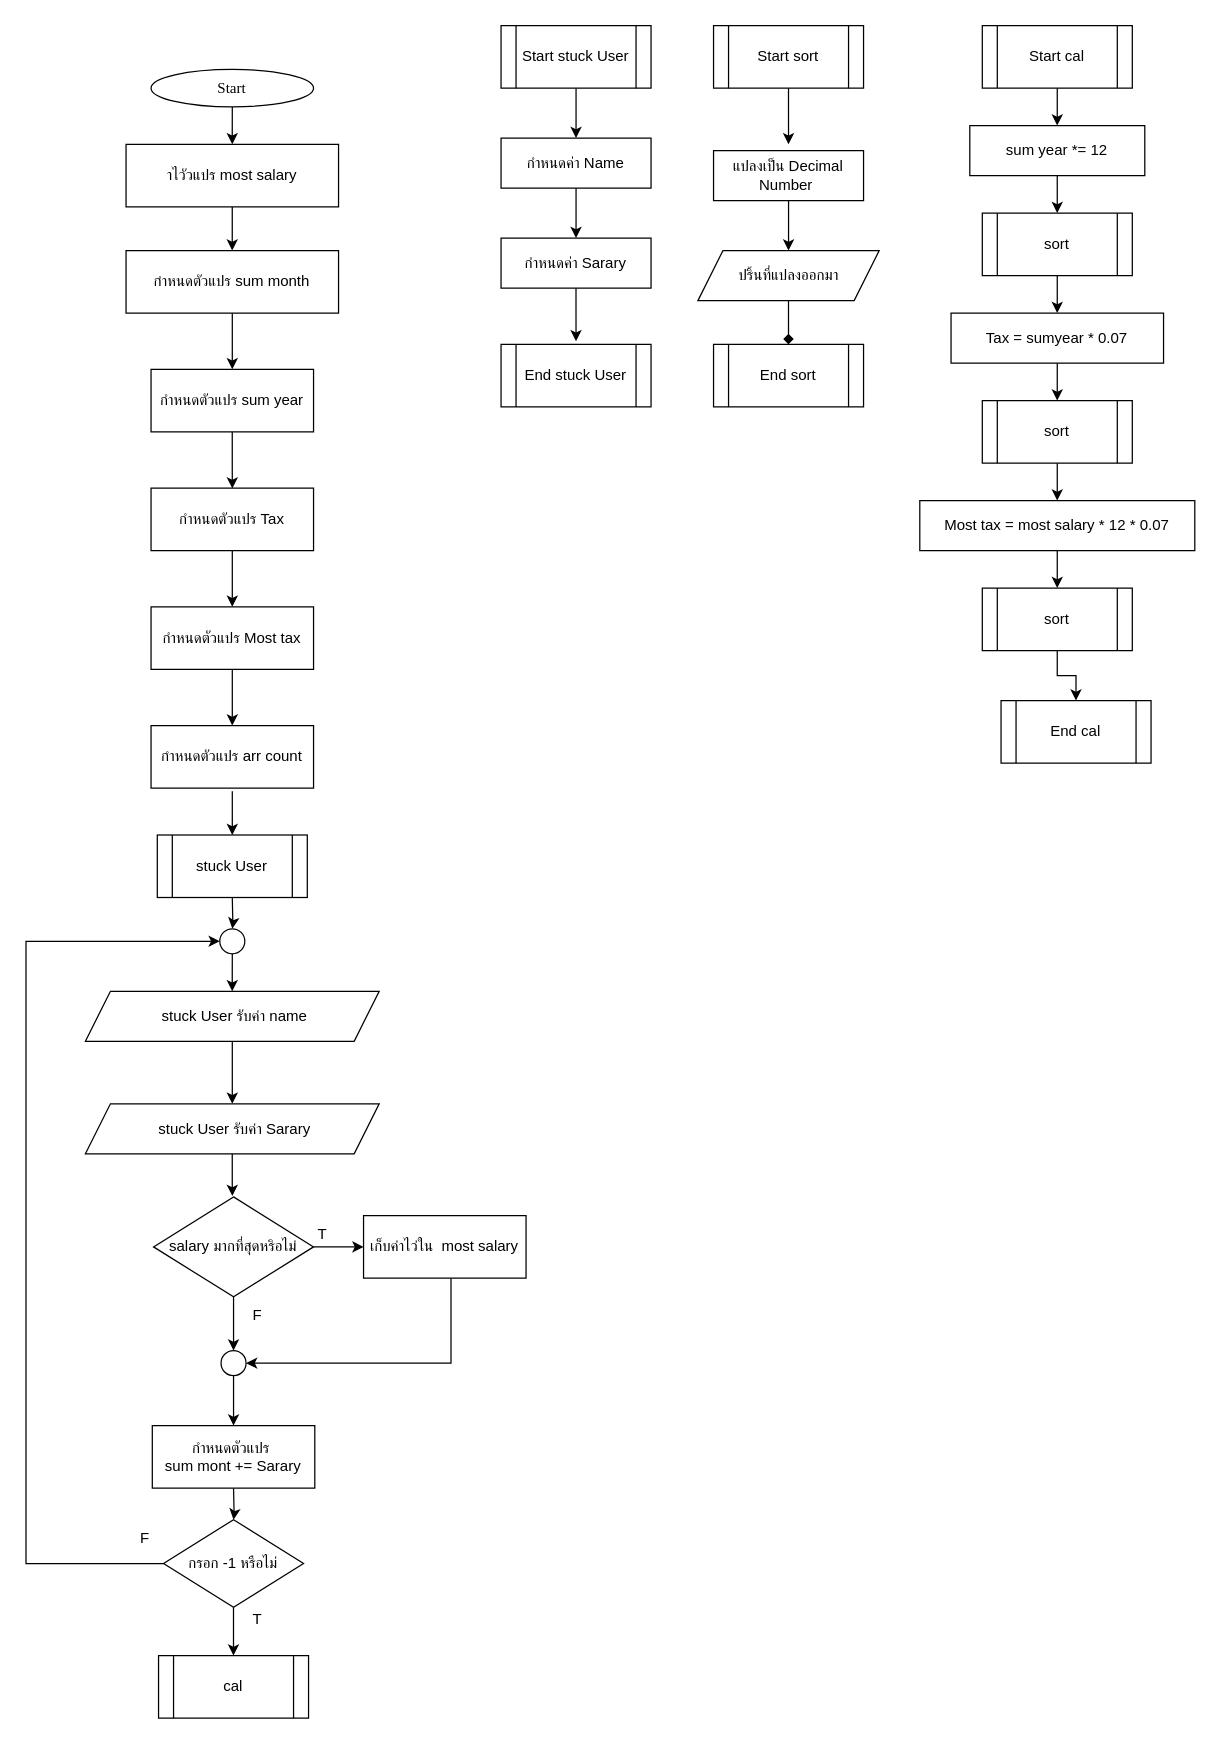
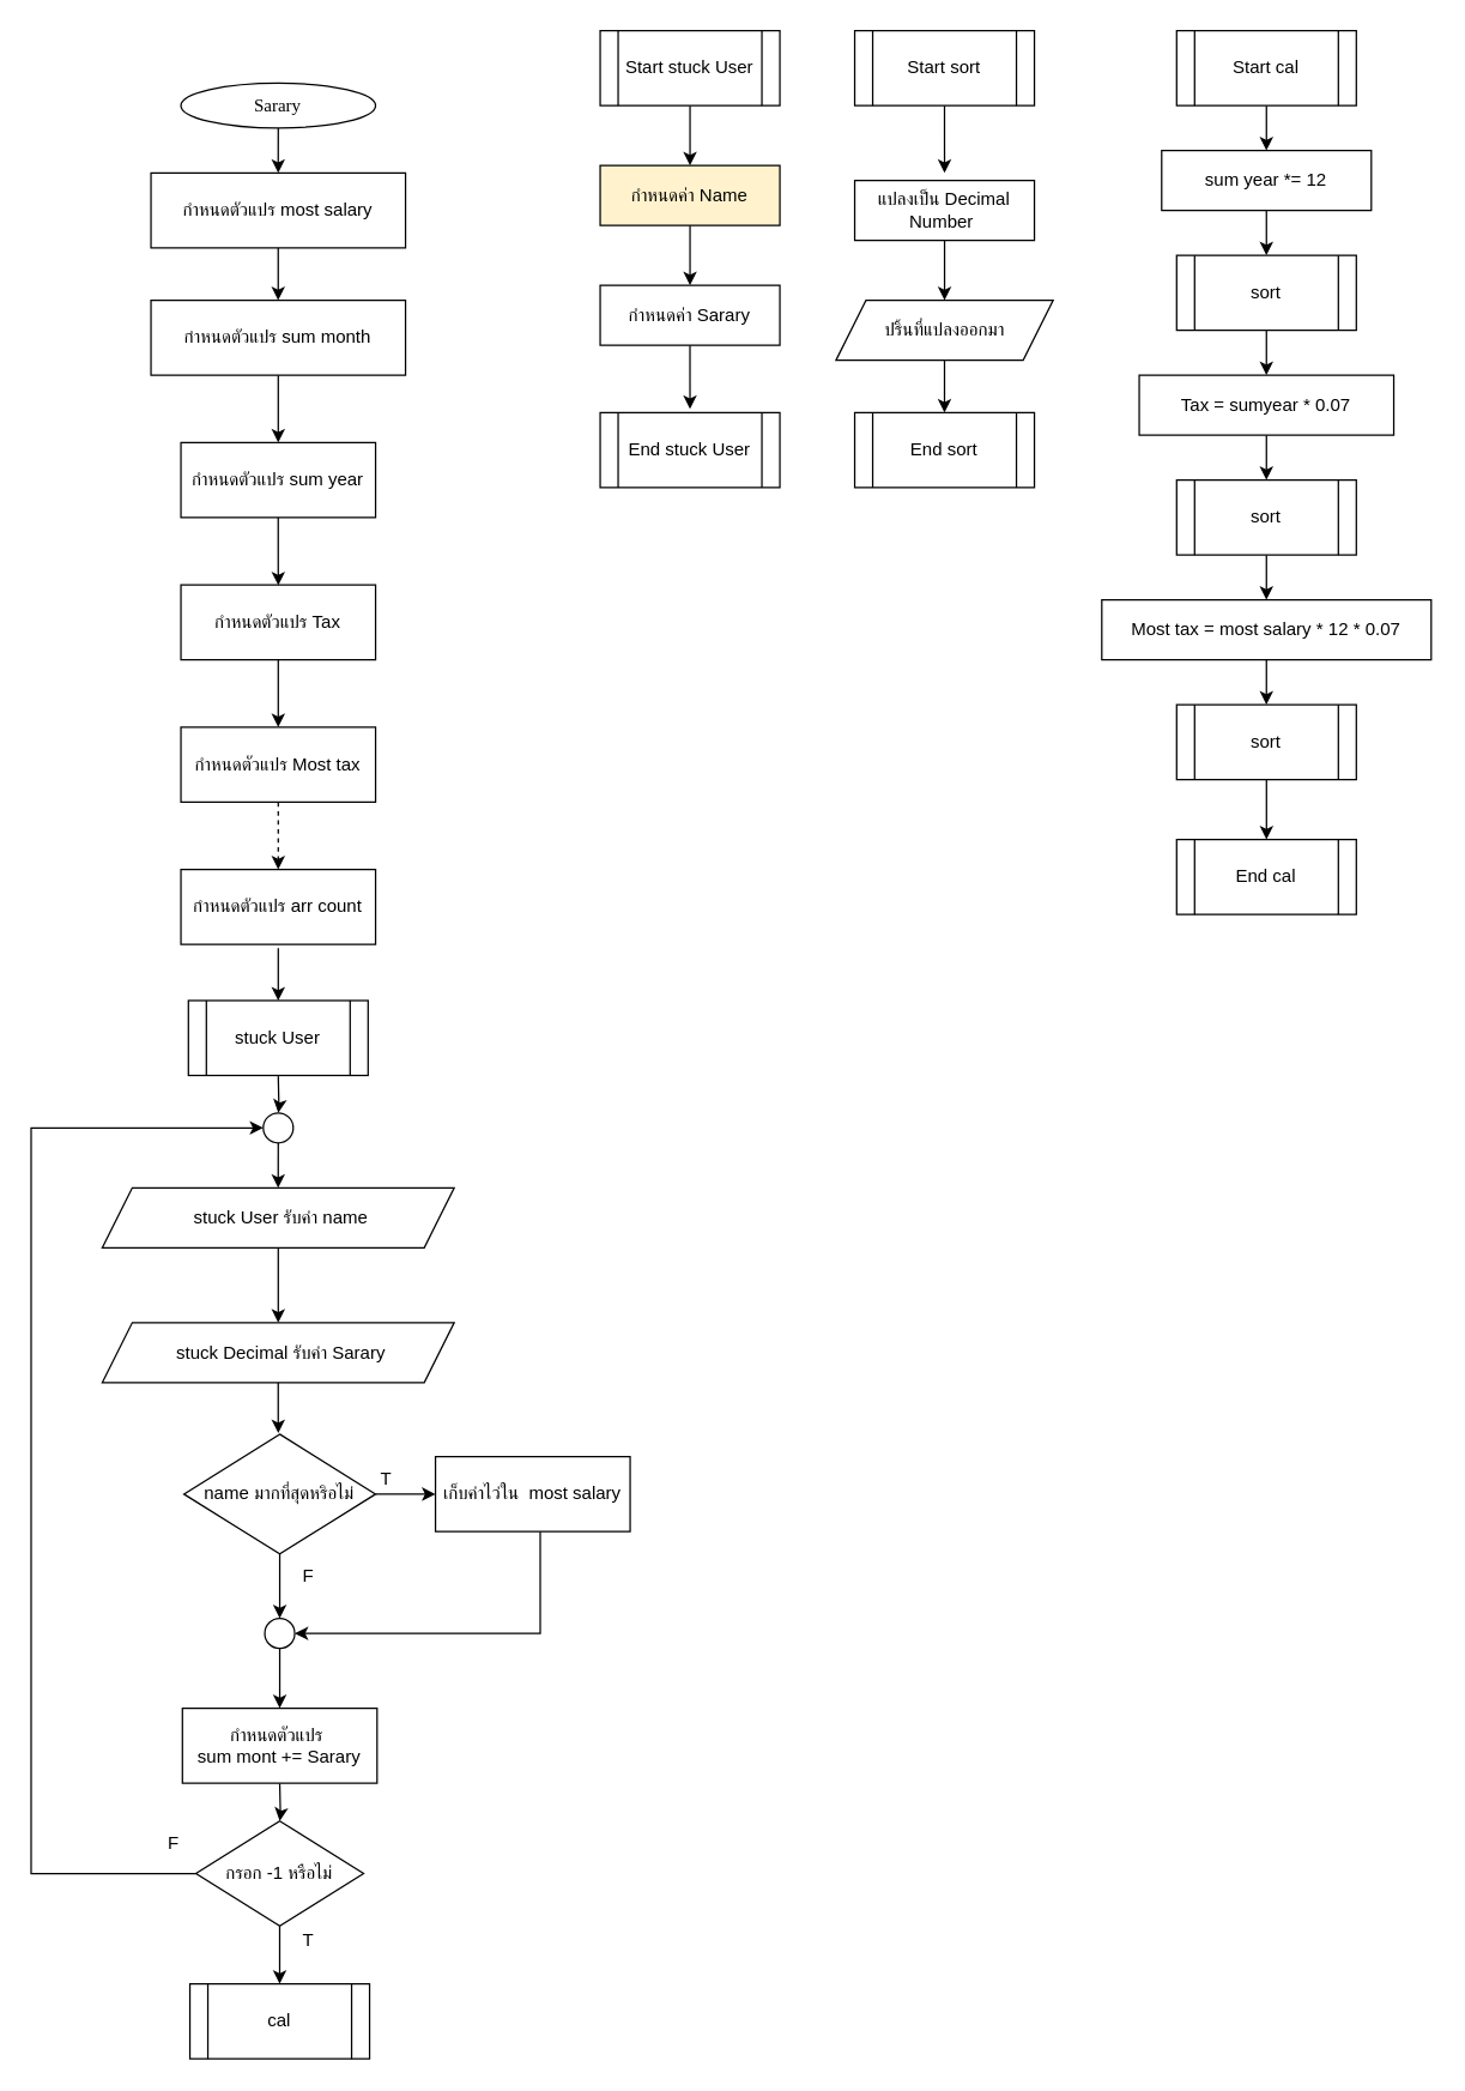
  <mxCell id="0" />
  <mxCell id="1" parent="0" />
  <mxCell id="2" value="" style="edgeStyle=orthogonalEdgeStyle;rounded=0;orthogonalLoop=1;jettySize=auto;html=1;" edge="1" parent="1" source="3" target="5"><mxGeometry relative="1" as="geometry" /></mxCell>
  <mxCell id="3" value="Start stuck User" style="shape=process;whiteSpace=wrap;html=1;backgroundOutline=1;" vertex="1" parent="1"><mxGeometry x="400.14" y="20" width="120" height="50" as="geometry" /></mxCell>
  <mxCell id="4" value="" style="edgeStyle=orthogonalEdgeStyle;rounded=0;orthogonalLoop=1;jettySize=auto;html=1;" edge="1" parent="1" source="5" target="7"><mxGeometry relative="1" as="geometry" /></mxCell>
- <mxCell id="5" value="กำหนดค่า Name" style="rounded=0;whiteSpace=wrap;html=1;" vertex="1" parent="1"><mxGeometry x="400.14" y="110" width="120" height="40" as="geometry" /></mxCell>
+ <mxCell id="5" value="กำหนดค่า Name" style="rounded=0;whiteSpace=wrap;html=1;fillColor=#fff2cc;" vertex="1" parent="1"><mxGeometry x="400.14" y="110" width="120" height="40" as="geometry" /></mxCell>
  <mxCell id="6" value="" style="edgeStyle=orthogonalEdgeStyle;rounded=0;orthogonalLoop=1;jettySize=auto;html=1;" edge="1" parent="1" source="7"><mxGeometry relative="1" as="geometry"><mxPoint x="460.14" y="272.5" as="targetPoint" /></mxGeometry></mxCell>
  <mxCell id="7" value="กำหนดค่า Sarary" style="rounded=0;whiteSpace=wrap;html=1;" vertex="1" parent="1"><mxGeometry x="400.14" y="190" width="120" height="40" as="geometry" /></mxCell>
  <mxCell id="8" value="End stuck User" style="shape=process;whiteSpace=wrap;html=1;backgroundOutline=1;" vertex="1" parent="1"><mxGeometry x="400.14" y="275" width="120" height="50" as="geometry" /></mxCell>
  <mxCell id="9" value="" style="edgeStyle=orthogonalEdgeStyle;rounded=0;orthogonalLoop=1;jettySize=auto;html=1;" edge="1" parent="1" source="10"><mxGeometry relative="1" as="geometry"><mxPoint x="185.14" y="115" as="targetPoint" /></mxGeometry></mxCell>
- <mxCell id="10" value="&lt;font data-font-src=&quot;https://fonts.googleapis.com/css?family=Sarabun&quot; face=&quot;Sarabun&quot;&gt;Start&lt;/font&gt;" style="ellipse;whiteSpace=wrap;html=1;" vertex="1" parent="1"><mxGeometry x="120.14" y="55" width="130" height="30" as="geometry" /></mxCell>
+ <mxCell id="10" value="&lt;font data-font-src=&quot;https://fonts.googleapis.com/css?family=Sarabun&quot; face=&quot;Sarabun&quot;&gt;Sarary&lt;/font&gt;" style="ellipse;whiteSpace=wrap;html=1;" vertex="1" parent="1"><mxGeometry x="120.14" y="55" width="130" height="30" as="geometry" /></mxCell>
  <mxCell id="11" value="stuck User" style="shape=process;whiteSpace=wrap;html=1;backgroundOutline=1;" vertex="1" parent="1"><mxGeometry x="125.14" y="667.5" width="120" height="50" as="geometry" /></mxCell>
  <mxCell id="12" value="" style="edgeStyle=orthogonalEdgeStyle;rounded=0;orthogonalLoop=1;jettySize=auto;html=1;" edge="1" parent="1" source="13"><mxGeometry relative="1" as="geometry"><mxPoint x="630.147" y="115.001" as="targetPoint" /></mxGeometry></mxCell>
  <mxCell id="13" value="Start sort" style="shape=process;whiteSpace=wrap;html=1;backgroundOutline=1;" vertex="1" parent="1"><mxGeometry x="570.14" y="20" width="120" height="50" as="geometry" /></mxCell>
  <mxCell id="14" value="" style="edgeStyle=orthogonalEdgeStyle;rounded=0;orthogonalLoop=1;jettySize=auto;html=1;" edge="1" parent="1"><mxGeometry relative="1" as="geometry"><mxPoint x="185.14" y="632.5" as="sourcePoint" /><mxPoint x="185.14" y="667.5" as="targetPoint" /></mxGeometry></mxCell>
- <mxCell id="15" value="" style="edgeStyle=orthogonalEdgeStyle;rounded=0;orthogonalLoop=1;jettySize=auto;html=1;" edge="1" parent="1" source="16" target="17"><mxGeometry relative="1" as="geometry" /></mxCell>
+ <mxCell id="15" value="" style="edgeStyle=orthogonalEdgeStyle;rounded=0;orthogonalLoop=1;jettySize=auto;html=1;dashed=1;" edge="1" parent="1" source="16" target="17"><mxGeometry relative="1" as="geometry" /></mxCell>
  <mxCell id="16" value="กำหนดตัวแปร Most tax" style="rounded=0;whiteSpace=wrap;html=1;" vertex="1" parent="1"><mxGeometry x="120.14" y="485" width="130" height="50" as="geometry" /></mxCell>
  <mxCell id="17" value="กำหนดตัวแปร arr count" style="rounded=0;whiteSpace=wrap;html=1;" vertex="1" parent="1"><mxGeometry x="120.14" y="580" width="130" height="50" as="geometry" /></mxCell>
  <mxCell id="18" value="" style="edgeStyle=orthogonalEdgeStyle;rounded=0;orthogonalLoop=1;jettySize=auto;html=1;" edge="1" parent="1" source="19" target="16"><mxGeometry relative="1" as="geometry" /></mxCell>
  <mxCell id="19" value="กำหนดตัวแปร Tax" style="rounded=0;whiteSpace=wrap;html=1;" vertex="1" parent="1"><mxGeometry x="120.14" y="390" width="130" height="50" as="geometry" /></mxCell>
  <mxCell id="20" value="กำหนดตัวแปร sum year" style="rounded=0;whiteSpace=wrap;html=1;" vertex="1" parent="1"><mxGeometry x="120.14" y="295" width="130" height="50" as="geometry" /></mxCell>
  <mxCell id="21" value="" style="edgeStyle=orthogonalEdgeStyle;rounded=0;orthogonalLoop=1;jettySize=auto;html=1;" edge="1" parent="1" source="22" target="20"><mxGeometry relative="1" as="geometry" /></mxCell>
  <mxCell id="22" value="กำหนดตัวแปร sum month" style="rounded=0;whiteSpace=wrap;html=1;" vertex="1" parent="1"><mxGeometry x="100.14" y="200" width="170" height="50" as="geometry" /></mxCell>
  <mxCell id="23" value="" style="edgeStyle=orthogonalEdgeStyle;rounded=0;orthogonalLoop=1;jettySize=auto;html=1;" edge="1" parent="1" source="20"><mxGeometry relative="1" as="geometry"><mxPoint x="185.14" y="390.25" as="targetPoint" /></mxGeometry></mxCell>
  <mxCell id="24" value="กำหนดตัวแปร&amp;nbsp;&lt;div&gt;sum mont += Sarary&lt;/div&gt;" style="rounded=0;whiteSpace=wrap;html=1;" vertex="1" parent="1"><mxGeometry x="121.14" y="1140" width="130" height="50" as="geometry" /></mxCell>
  <mxCell id="25" value="" style="edgeStyle=orthogonalEdgeStyle;rounded=0;orthogonalLoop=1;jettySize=auto;html=1;" edge="1" parent="1" source="26" target="47"><mxGeometry relative="1" as="geometry" /></mxCell>
  <mxCell id="26" value="แปลงเป็น&amp;nbsp;Decimal Number&amp;nbsp;" style="rounded=0;whiteSpace=wrap;html=1;" vertex="1" parent="1"><mxGeometry x="570.14" y="120" width="120" height="40" as="geometry" /></mxCell>
  <mxCell id="27" value="End sort" style="shape=process;whiteSpace=wrap;html=1;backgroundOutline=1;" vertex="1" parent="1"><mxGeometry x="570.14" y="275" width="120" height="50" as="geometry" /></mxCell>
  <mxCell id="28" value="" style="edgeStyle=orthogonalEdgeStyle;rounded=0;orthogonalLoop=1;jettySize=auto;html=1;" edge="1" parent="1" source="29" target="43"><mxGeometry relative="1" as="geometry" /></mxCell>
  <mxCell id="29" value="Start cal" style="shape=process;whiteSpace=wrap;html=1;backgroundOutline=1;" vertex="1" parent="1"><mxGeometry x="785.14" y="20" width="120" height="50" as="geometry" /></mxCell>
  <mxCell id="30" value="" style="edgeStyle=orthogonalEdgeStyle;rounded=0;orthogonalLoop=1;jettySize=auto;html=1;" edge="1" parent="1" target="36"><mxGeometry relative="1" as="geometry"><mxPoint x="185.14" y="718" as="sourcePoint" /></mxGeometry></mxCell>
  <mxCell id="31" value="" style="edgeStyle=orthogonalEdgeStyle;rounded=0;orthogonalLoop=1;jettySize=auto;html=1;" edge="1" parent="1" source="32" target="34"><mxGeometry relative="1" as="geometry" /></mxCell>
  <mxCell id="32" value="&amp;nbsp;stuck User รับค่า name" style="shape=parallelogram;perimeter=parallelogramPerimeter;whiteSpace=wrap;html=1;fixedSize=1;" vertex="1" parent="1"><mxGeometry x="67.64" y="792.5" width="235" height="40" as="geometry" /></mxCell>
  <mxCell id="33" value="" style="edgeStyle=orthogonalEdgeStyle;rounded=0;orthogonalLoop=1;jettySize=auto;html=1;" edge="1" parent="1" source="34"><mxGeometry relative="1" as="geometry"><mxPoint x="185.14" y="956.25" as="targetPoint" /></mxGeometry></mxCell>
- <mxCell id="34" value="&amp;nbsp;stuck User รับค่า Sarary" style="shape=parallelogram;perimeter=parallelogramPerimeter;whiteSpace=wrap;html=1;fixedSize=1;" vertex="1" parent="1"><mxGeometry x="67.64" y="882.5" width="235" height="40" as="geometry" /></mxCell>
+ <mxCell id="34" value="&amp;nbsp;stuck Decimal รับค่า Sarary" style="shape=parallelogram;perimeter=parallelogramPerimeter;whiteSpace=wrap;html=1;fixedSize=1;" vertex="1" parent="1"><mxGeometry x="67.64" y="882.5" width="235" height="40" as="geometry" /></mxCell>
  <mxCell id="35" value="" style="edgeStyle=orthogonalEdgeStyle;rounded=0;orthogonalLoop=1;jettySize=auto;html=1;" edge="1" parent="1" source="36" target="32"><mxGeometry relative="1" as="geometry" /></mxCell>
  <mxCell id="36" value="" style="ellipse;whiteSpace=wrap;html=1;aspect=fixed;" vertex="1" parent="1"><mxGeometry x="175.14" y="742.5" width="20" height="20" as="geometry" /></mxCell>
  <mxCell id="37" value="" style="edgeStyle=orthogonalEdgeStyle;rounded=0;orthogonalLoop=1;jettySize=auto;html=1;" edge="1" parent="1" source="39" target="41"><mxGeometry relative="1" as="geometry" /></mxCell>
  <mxCell id="38" style="edgeStyle=orthogonalEdgeStyle;rounded=0;orthogonalLoop=1;jettySize=auto;html=1;entryX=0;entryY=0.5;entryDx=0;entryDy=0;" edge="1" parent="1" source="39" target="36"><mxGeometry relative="1" as="geometry"><Array as="points"><mxPoint x="20.14" y="1250" /><mxPoint x="20.14" y="753" /></Array></mxGeometry></mxCell>
  <mxCell id="39" value="กรอก -1 หรือไม่" style="rhombus;whiteSpace=wrap;html=1;" vertex="1" parent="1"><mxGeometry x="130.14" y="1215.25" width="112" height="70" as="geometry" /></mxCell>
  <mxCell id="40" value="" style="edgeStyle=orthogonalEdgeStyle;rounded=0;orthogonalLoop=1;jettySize=auto;html=1;" edge="1" parent="1" target="39"><mxGeometry relative="1" as="geometry"><mxPoint x="186.14" y="1190.25" as="sourcePoint" /></mxGeometry></mxCell>
  <mxCell id="41" value="cal" style="shape=process;whiteSpace=wrap;html=1;backgroundOutline=1;" vertex="1" parent="1"><mxGeometry x="126.14" y="1324" width="120" height="50" as="geometry" /></mxCell>
  <mxCell id="42" value="" style="edgeStyle=orthogonalEdgeStyle;rounded=0;orthogonalLoop=1;jettySize=auto;html=1;" edge="1" parent="1" source="43" target="45"><mxGeometry relative="1" as="geometry" /></mxCell>
  <mxCell id="43" value="sum year *= 12" style="rounded=0;whiteSpace=wrap;html=1;" vertex="1" parent="1"><mxGeometry x="775.14" y="100" width="140" height="40" as="geometry" /></mxCell>
  <mxCell id="44" value="" style="edgeStyle=orthogonalEdgeStyle;rounded=0;orthogonalLoop=1;jettySize=auto;html=1;" edge="1" parent="1" source="45" target="49"><mxGeometry relative="1" as="geometry" /></mxCell>
  <mxCell id="45" value="sort" style="shape=process;whiteSpace=wrap;html=1;backgroundOutline=1;" vertex="1" parent="1"><mxGeometry x="785.14" y="170" width="120" height="50" as="geometry" /></mxCell>
- <mxCell id="46" value="" style="edgeStyle=orthogonalEdgeStyle;rounded=0;orthogonalLoop=1;jettySize=auto;html=1;endArrow=diamond;" edge="1" parent="1" source="47" target="27"><mxGeometry relative="1" as="geometry" /></mxCell>
+ <mxCell id="46" value="" style="edgeStyle=orthogonalEdgeStyle;rounded=0;orthogonalLoop=1;jettySize=auto;html=1;" edge="1" parent="1" source="47" target="27"><mxGeometry relative="1" as="geometry" /></mxCell>
  <mxCell id="47" value="ปริ้นที่แปลงออกมา" style="shape=parallelogram;perimeter=parallelogramPerimeter;whiteSpace=wrap;html=1;fixedSize=1;" vertex="1" parent="1"><mxGeometry x="557.64" y="200" width="145" height="40" as="geometry" /></mxCell>
  <mxCell id="48" value="" style="edgeStyle=orthogonalEdgeStyle;rounded=0;orthogonalLoop=1;jettySize=auto;html=1;" edge="1" parent="1" source="49" target="51"><mxGeometry relative="1" as="geometry" /></mxCell>
  <mxCell id="49" value="Tax = sumyear * 0.07" style="rounded=0;whiteSpace=wrap;html=1;" vertex="1" parent="1"><mxGeometry x="760.14" y="250" width="170" height="40" as="geometry" /></mxCell>
  <mxCell id="50" value="" style="edgeStyle=orthogonalEdgeStyle;rounded=0;orthogonalLoop=1;jettySize=auto;html=1;" edge="1" parent="1" source="51" target="66"><mxGeometry relative="1" as="geometry" /></mxCell>
  <mxCell id="51" value="sort" style="shape=process;whiteSpace=wrap;html=1;backgroundOutline=1;" vertex="1" parent="1"><mxGeometry x="785.14" y="320" width="120" height="50" as="geometry" /></mxCell>
  <mxCell id="52" value="" style="edgeStyle=orthogonalEdgeStyle;rounded=0;orthogonalLoop=1;jettySize=auto;html=1;" edge="1" parent="1" source="53" target="22"><mxGeometry relative="1" as="geometry" /></mxCell>
- <mxCell id="53" value="าไวัวแปร most salary" style="rounded=0;whiteSpace=wrap;html=1;" vertex="1" parent="1"><mxGeometry x="100.14" y="115" width="170" height="50" as="geometry" /></mxCell>
+ <mxCell id="53" value="กำหนดตัวแปร most salary" style="rounded=0;whiteSpace=wrap;html=1;" vertex="1" parent="1"><mxGeometry x="100.14" y="115" width="170" height="50" as="geometry" /></mxCell>
  <mxCell id="54" style="edgeStyle=orthogonalEdgeStyle;rounded=0;orthogonalLoop=1;jettySize=auto;html=1;entryX=1;entryY=0.5;entryDx=0;entryDy=0;" edge="1" parent="1" source="55" target="60"><mxGeometry relative="1" as="geometry"><Array as="points"><mxPoint x="360.14" y="1090" /></Array></mxGeometry></mxCell>
  <mxCell id="55" value="เก็บค่าไว่ใน&amp;nbsp; most salary" style="rounded=0;whiteSpace=wrap;html=1;" vertex="1" parent="1"><mxGeometry x="290.14" y="972" width="130" height="50" as="geometry" /></mxCell>
  <mxCell id="56" value="" style="edgeStyle=orthogonalEdgeStyle;rounded=0;orthogonalLoop=1;jettySize=auto;html=1;" edge="1" parent="1" source="58" target="55"><mxGeometry relative="1" as="geometry" /></mxCell>
  <mxCell id="57" value="" style="edgeStyle=orthogonalEdgeStyle;rounded=0;orthogonalLoop=1;jettySize=auto;html=1;" edge="1" parent="1" source="58" target="60"><mxGeometry relative="1" as="geometry" /></mxCell>
- <mxCell id="58" value="salary มากที่สุดหริอไม่" style="rhombus;whiteSpace=wrap;html=1;" vertex="1" parent="1"><mxGeometry x="122.14" y="957" width="128" height="80" as="geometry" /></mxCell>
+ <mxCell id="58" value="name มากที่สุดหริอไม่" style="rhombus;whiteSpace=wrap;html=1;" vertex="1" parent="1"><mxGeometry x="122.14" y="957" width="128" height="80" as="geometry" /></mxCell>
  <mxCell id="59" style="edgeStyle=orthogonalEdgeStyle;rounded=0;orthogonalLoop=1;jettySize=auto;html=1;entryX=0.5;entryY=0;entryDx=0;entryDy=0;" edge="1" parent="1" source="60" target="24"><mxGeometry relative="1" as="geometry" /></mxCell>
  <mxCell id="60" value="" style="ellipse;whiteSpace=wrap;html=1;aspect=fixed;" vertex="1" parent="1"><mxGeometry x="176.14" y="1080" width="20" height="20" as="geometry" /></mxCell>
  <mxCell id="61" value="T" style="text;html=1;align=center;verticalAlign=middle;resizable=0;points=[];autosize=1;strokeColor=none;fillColor=none;" vertex="1" parent="1"><mxGeometry x="190.14" y="1280" width="30" height="30" as="geometry" /></mxCell>
  <mxCell id="62" value="F" style="text;html=1;align=center;verticalAlign=middle;resizable=0;points=[];autosize=1;strokeColor=none;fillColor=none;" vertex="1" parent="1"><mxGeometry x="100.14" y="1215.25" width="30" height="30" as="geometry" /></mxCell>
  <mxCell id="63" value="T" style="text;html=1;align=center;verticalAlign=middle;resizable=0;points=[];autosize=1;strokeColor=none;fillColor=none;" vertex="1" parent="1"><mxGeometry x="242.14" y="972" width="30" height="30" as="geometry" /></mxCell>
  <mxCell id="64" value="F" style="text;html=1;align=center;verticalAlign=middle;resizable=0;points=[];autosize=1;strokeColor=none;fillColor=none;" vertex="1" parent="1"><mxGeometry x="190.14" y="1037" width="30" height="30" as="geometry" /></mxCell>
  <mxCell id="65" value="" style="edgeStyle=orthogonalEdgeStyle;rounded=0;orthogonalLoop=1;jettySize=auto;html=1;" edge="1" parent="1" source="66" target="68"><mxGeometry relative="1" as="geometry" /></mxCell>
  <mxCell id="66" value="Most tax = most salary * 12 * 0.07" style="rounded=0;whiteSpace=wrap;html=1;" vertex="1" parent="1"><mxGeometry x="735.14" y="400" width="220" height="40" as="geometry" /></mxCell>
  <mxCell id="67" value="" style="edgeStyle=orthogonalEdgeStyle;rounded=0;orthogonalLoop=1;jettySize=auto;html=1;" edge="1" parent="1" source="68" target="69"><mxGeometry relative="1" as="geometry" /></mxCell>
  <mxCell id="68" value="sort" style="shape=process;whiteSpace=wrap;html=1;backgroundOutline=1;" vertex="1" parent="1"><mxGeometry x="785.14" y="470" width="120" height="50" as="geometry" /></mxCell>
- <mxCell id="69" value="End cal" style="shape=process;whiteSpace=wrap;html=1;backgroundOutline=1;" vertex="1" parent="1"><mxGeometry x="800.14" y="560" width="120" height="50" as="geometry" /></mxCell>
+ <mxCell id="69" value="End cal" style="shape=process;whiteSpace=wrap;html=1;backgroundOutline=1;" vertex="1" parent="1"><mxGeometry x="785.14" y="560" width="120" height="50" as="geometry" /></mxCell>
